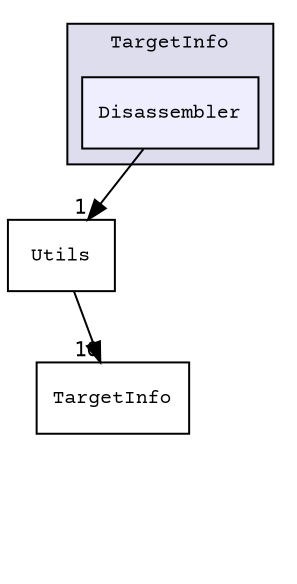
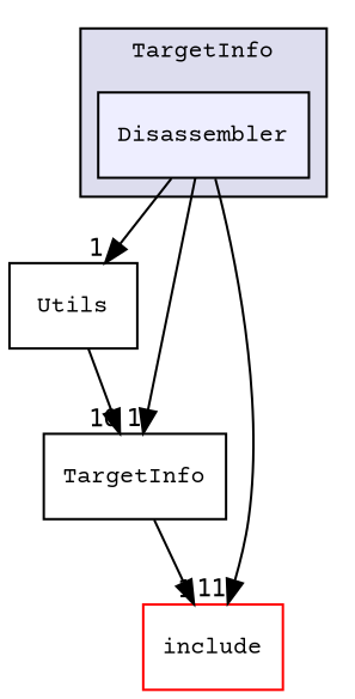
  digraph {
    compound=true
    fontname="Courier Prime"
    node [fontname="Courier Prime" fontsize=10 shape=box]
    edge [fontname="Courier Prime" headlabel=1 labeldistance=1.5 labelfontname=Helvetica labelfontsize=10]
    n1 [fillcolor="#eeeeff" label=Disassembler pencolor=black style=filled]
    n2 [label=Utils]
    n3 [label=TargetInfo]
+   n4 [color=red label=include]
    subgraph cluster_1 {
      bgcolor="#ddddee"
      fontsize=10
      label=TargetInfo
      pencolor=black
      n1
    }
    n1 -> n2
+   n1 -> n3
+   n1 -> n4 [headlabel=11]
    n2 -> n3 [headlabel=10]
+   n3 -> n4
  }
